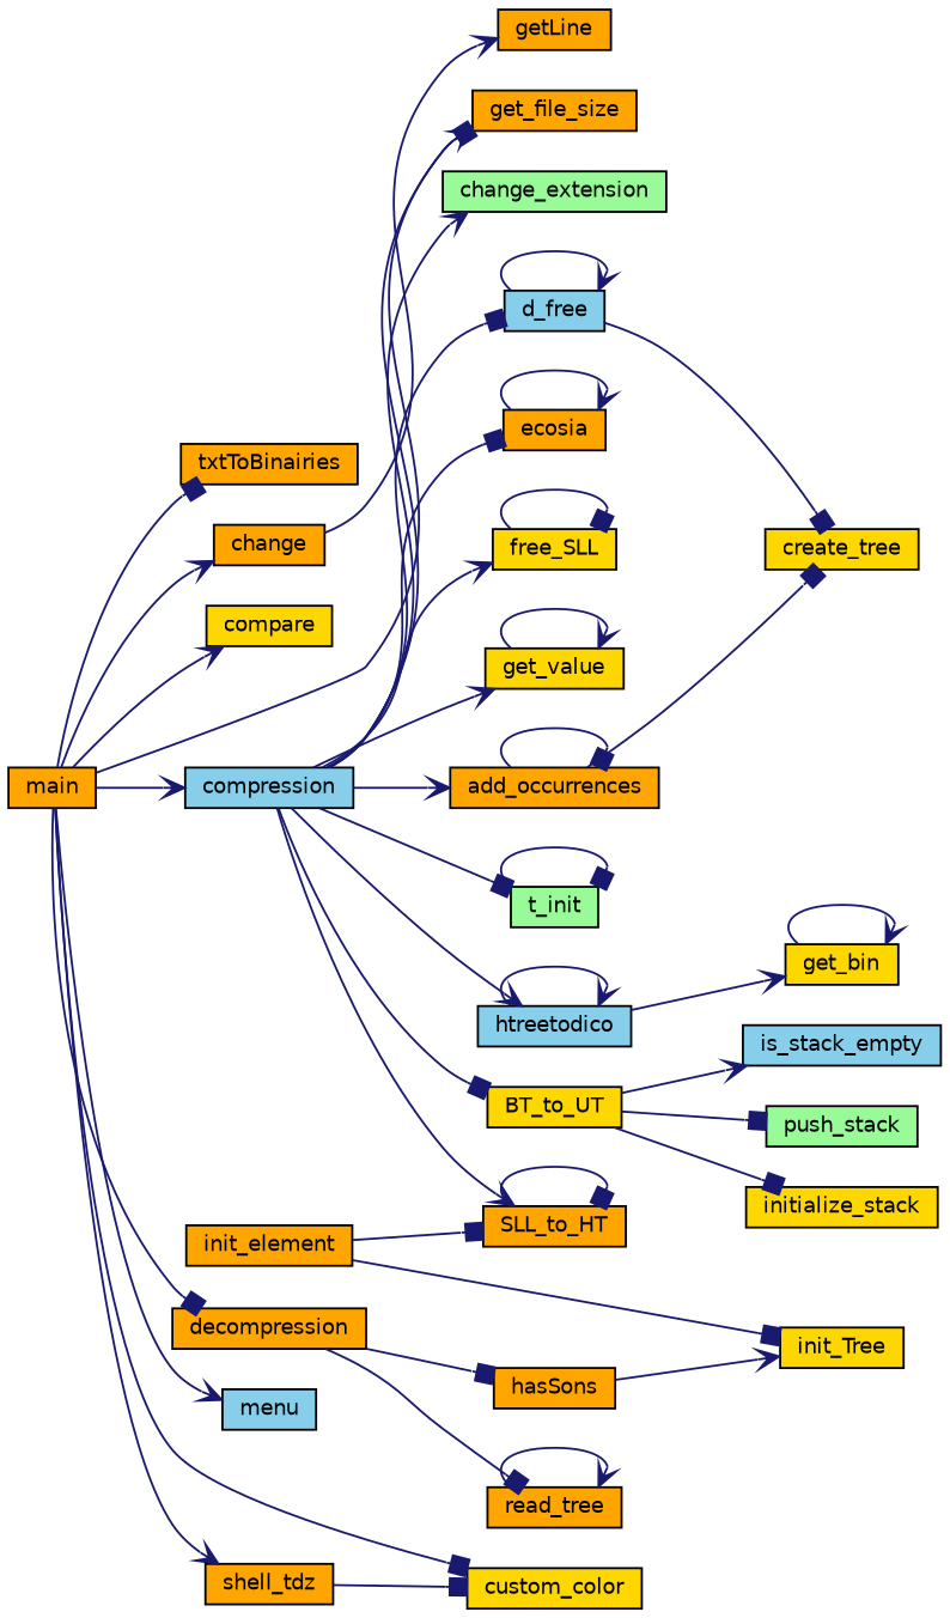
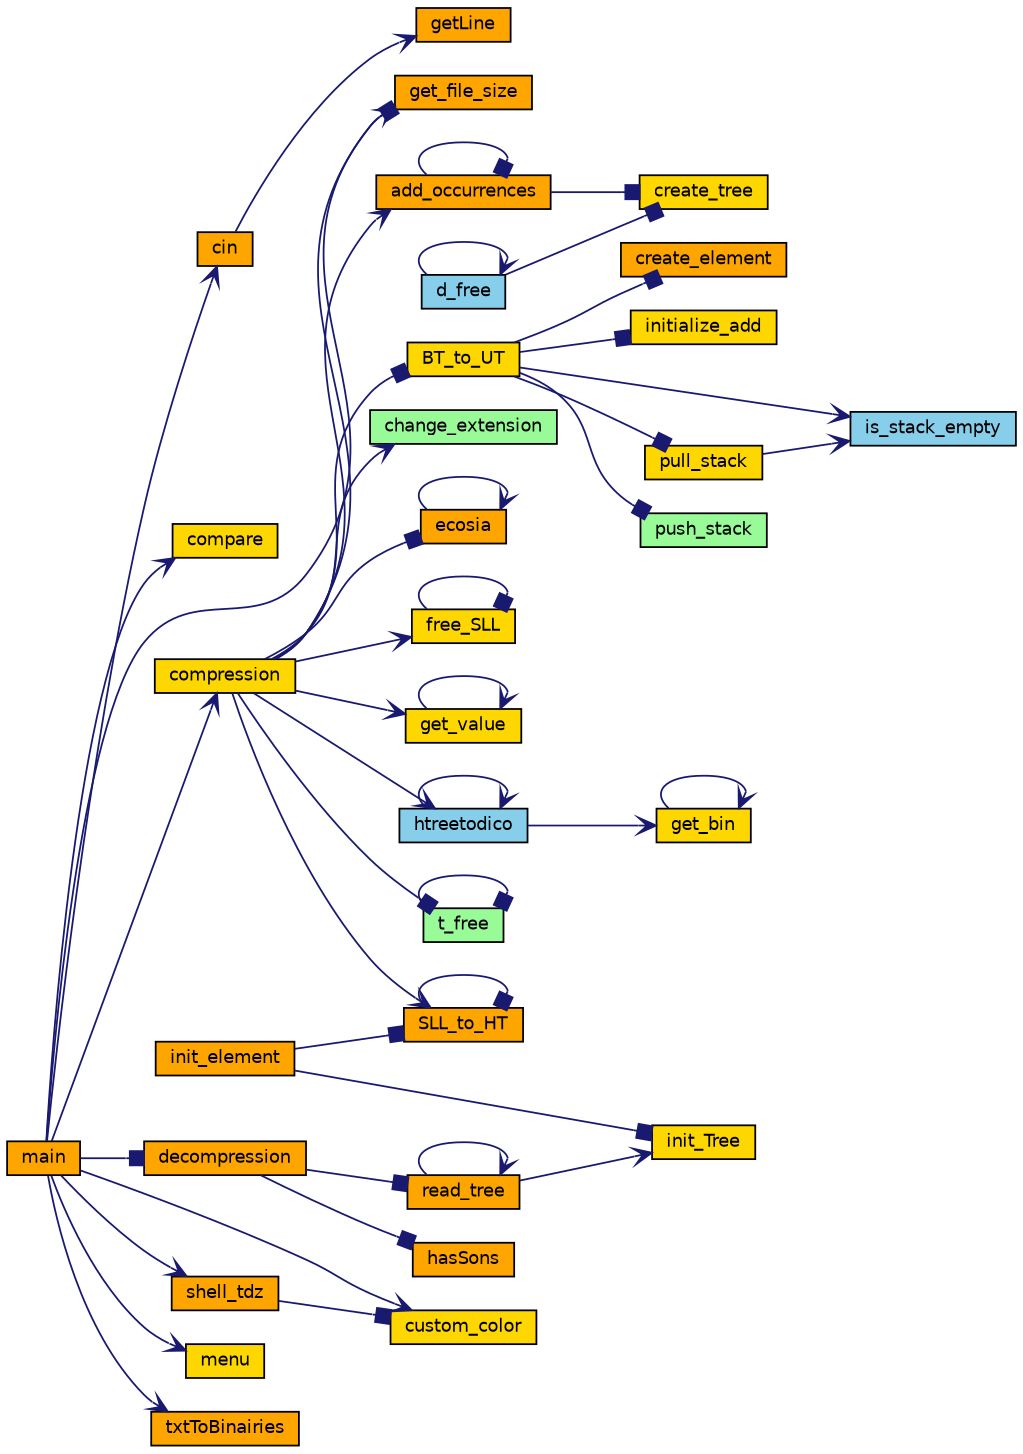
  digraph {
    rankdir=LR
    node [color=black fillcolor=orange fontname=Helvetica fontsize=10 shape=record style=filled]
    edge [arrowhead=vee color=midnightblue fontname=Helvetica fontsize=10 labelfontname=Helvetica labelfontsize=10 style=solid]
    n1 [fontcolor=black height=0.2 label=main width=0.4]
-   n2 [height=0.2 label=change width=0.4]
+   n2 [height=0.2 label=cin width=0.4]
    n3 [fillcolor=gold height=0.2 label=compare width=0.4]
-   n4 [fillcolor=skyblue height=0.2 label=compression width=0.4]
+   n4 [fillcolor=gold height=0.2 label=compression width=0.4]
    n5 [height=0.2 label=get_file_size width=0.4]
    n6 [fillcolor=gold height=0.2 label=custom_color width=0.4]
    n7 [height=0.2 label=decompression width=0.4]
-   n8 [fillcolor=skyblue height=0.2 label=menu width=0.4]
+   n8 [fillcolor=gold height=0.2 label=menu width=0.4]
    n9 [height=0.2 label=shell_tdz width=0.4]
    n10 [height=0.2 label=txtToBinairies width=0.4]
    n11 [height=0.2 label=getLine width=0.4]
    n12 [height=0.2 label=add_occurrences width=0.4]
    n13 [fillcolor=gold height=0.2 label=BT_to_UT width=0.4]
    n14 [fillcolor=palegreen height=0.2 label=change_extension width=0.4]
    n15 [fillcolor=skyblue height=0.2 label=d_free width=0.4]
    n16 [height=0.2 label=ecosia width=0.4]
    n17 [fillcolor=gold height=0.2 label=free_SLL width=0.4]
    n18 [fillcolor=gold height=0.2 label=get_value width=0.4]
    n19 [fillcolor=skyblue height=0.2 label=htreetodico width=0.4]
    n20 [height=0.2 label=SLL_to_HT width=0.4]
-   n21 [fillcolor=palegreen height=0.2 label=t_init width=0.4]
+   n21 [fillcolor=palegreen height=0.2 label=t_free width=0.4]
    n22 [height=0.2 label=hasSons width=0.4]
    n23 [height=0.2 label=read_tree width=0.4]
    n24 [fillcolor=gold height=0.2 label=create_tree width=0.4]
-   n26 [fillcolor=gold height=0.2 label=initialize_stack width=0.4]
+   n25 [height=0.2 label=create_element width=0.4]
+   n26 [fillcolor=gold height=0.2 label=initialize_add width=0.4]
    n27 [fillcolor=skyblue height=0.2 label=is_stack_empty width=0.4]
+   n28 [fillcolor=gold height=0.2 label=pull_stack width=0.4]
    n29 [fillcolor=palegreen height=0.2 label=push_stack width=0.4]
    n30 [fillcolor=gold height=0.2 label=get_bin width=0.4]
    n31 [height=0.2 label=init_element width=0.4]
    n32 [fillcolor=gold height=0.2 label=init_Tree width=0.4]
    n1 -> n2
    n1 -> n3
    n1 -> n4
    n1 -> n5 [arrowhead=box]
-   n1 -> n6 [arrowhead=box]
+   n1 -> n6
    n1 -> n7 [arrowhead=box]
    n1 -> n8
    n1 -> n9
-   n1 -> n10 [arrowhead=box]
+   n1 -> n10
    n2 -> n11
    n4 -> n5
    n4 -> n12
    n4 -> n13 [arrowhead=box]
    n4 -> n14
-   n4 -> n15 [arrowhead=box]
    n4 -> n16 [arrowhead=box]
    n4 -> n17
    n4 -> n18
    n4 -> n19
    n4 -> n20
    n4 -> n21 [arrowhead=box]
    n7 -> n22 [arrowhead=box]
    n7 -> n23 [arrowhead=box]
    n9 -> n6 [arrowhead=box]
    n12 -> n12 [arrowhead=box]
    n12 -> n24 [arrowhead=box]
+   n13 -> n25 [arrowhead=box]
    n13 -> n26 [arrowhead=box]
    n13 -> n27
+   n13 -> n28 [arrowhead=box]
    n13 -> n29 [arrowhead=box]
    n15 -> n15
    n15 -> n24 [arrowhead=box]
    n16 -> n16
    n17 -> n17 [arrowhead=box]
    n18 -> n18
    n19 -> n19
    n19 -> n30
    n20 -> n20 [arrowhead=box]
    n21 -> n21 [arrowhead=box]
    n23 -> n23
-   n22 -> n32
+   n23 -> n32
+   n28 -> n27
    n30 -> n30
    n31 -> n20 [arrowhead=box]
    n31 -> n32 [arrowhead=box]
  }
